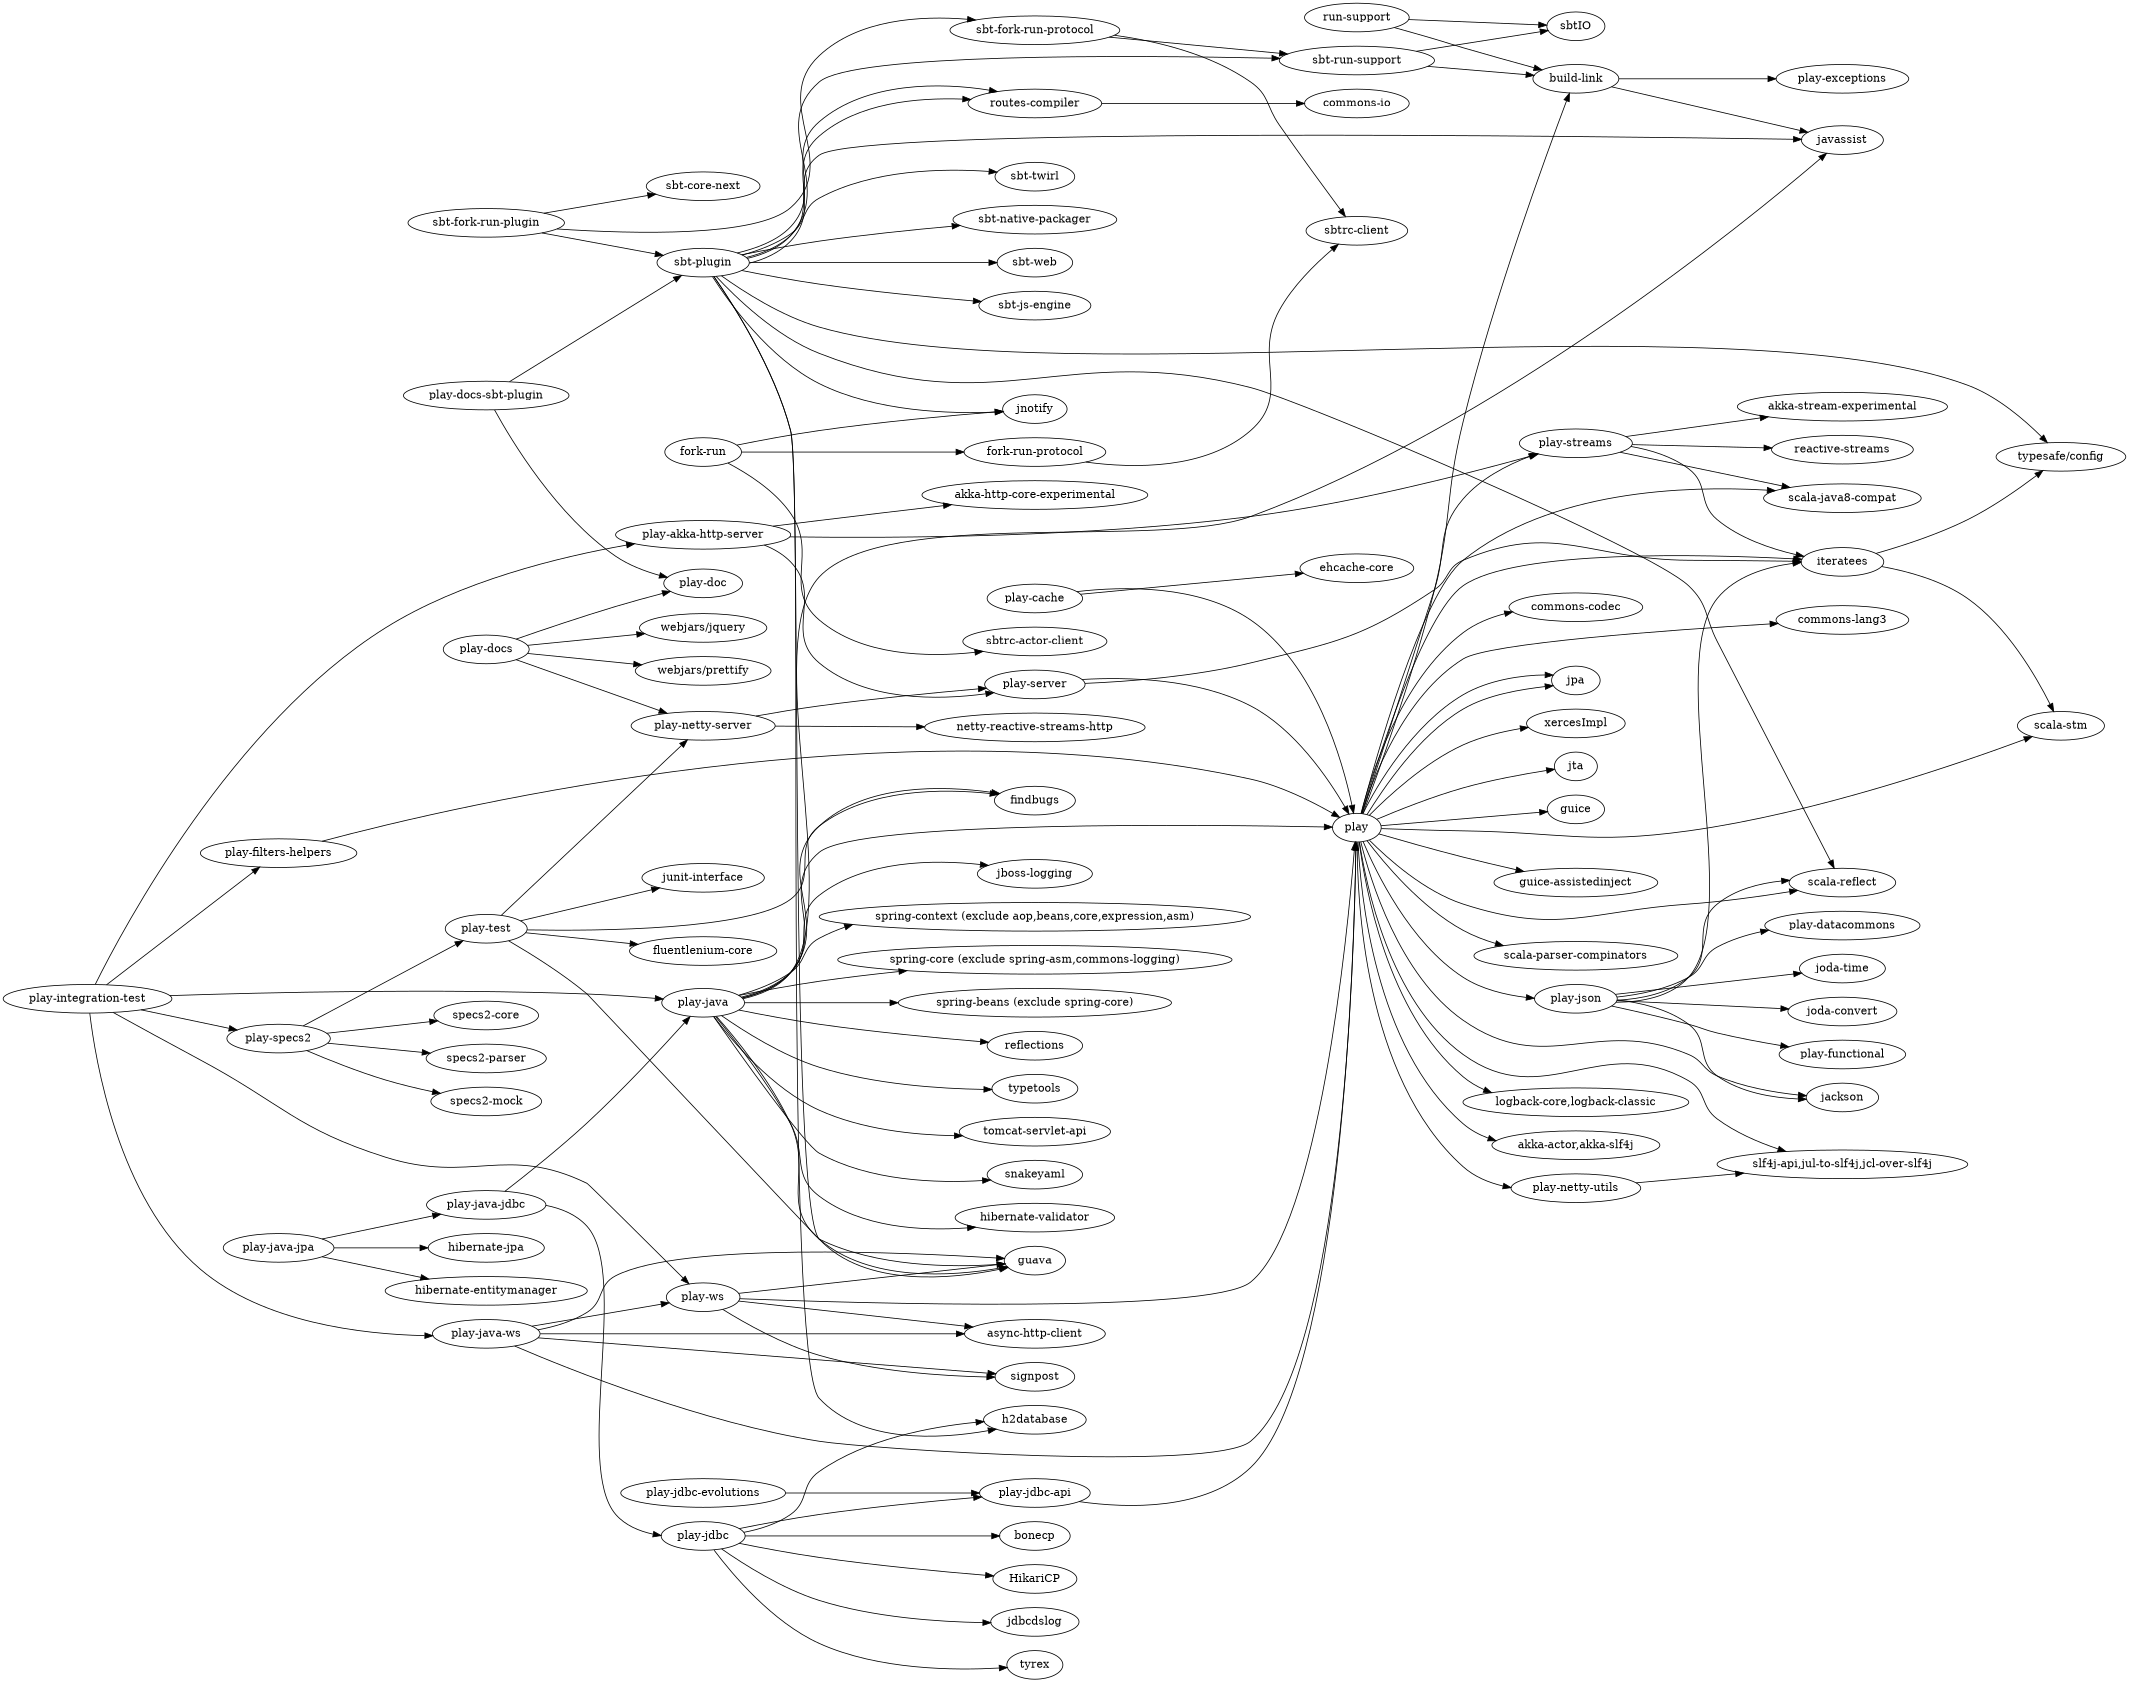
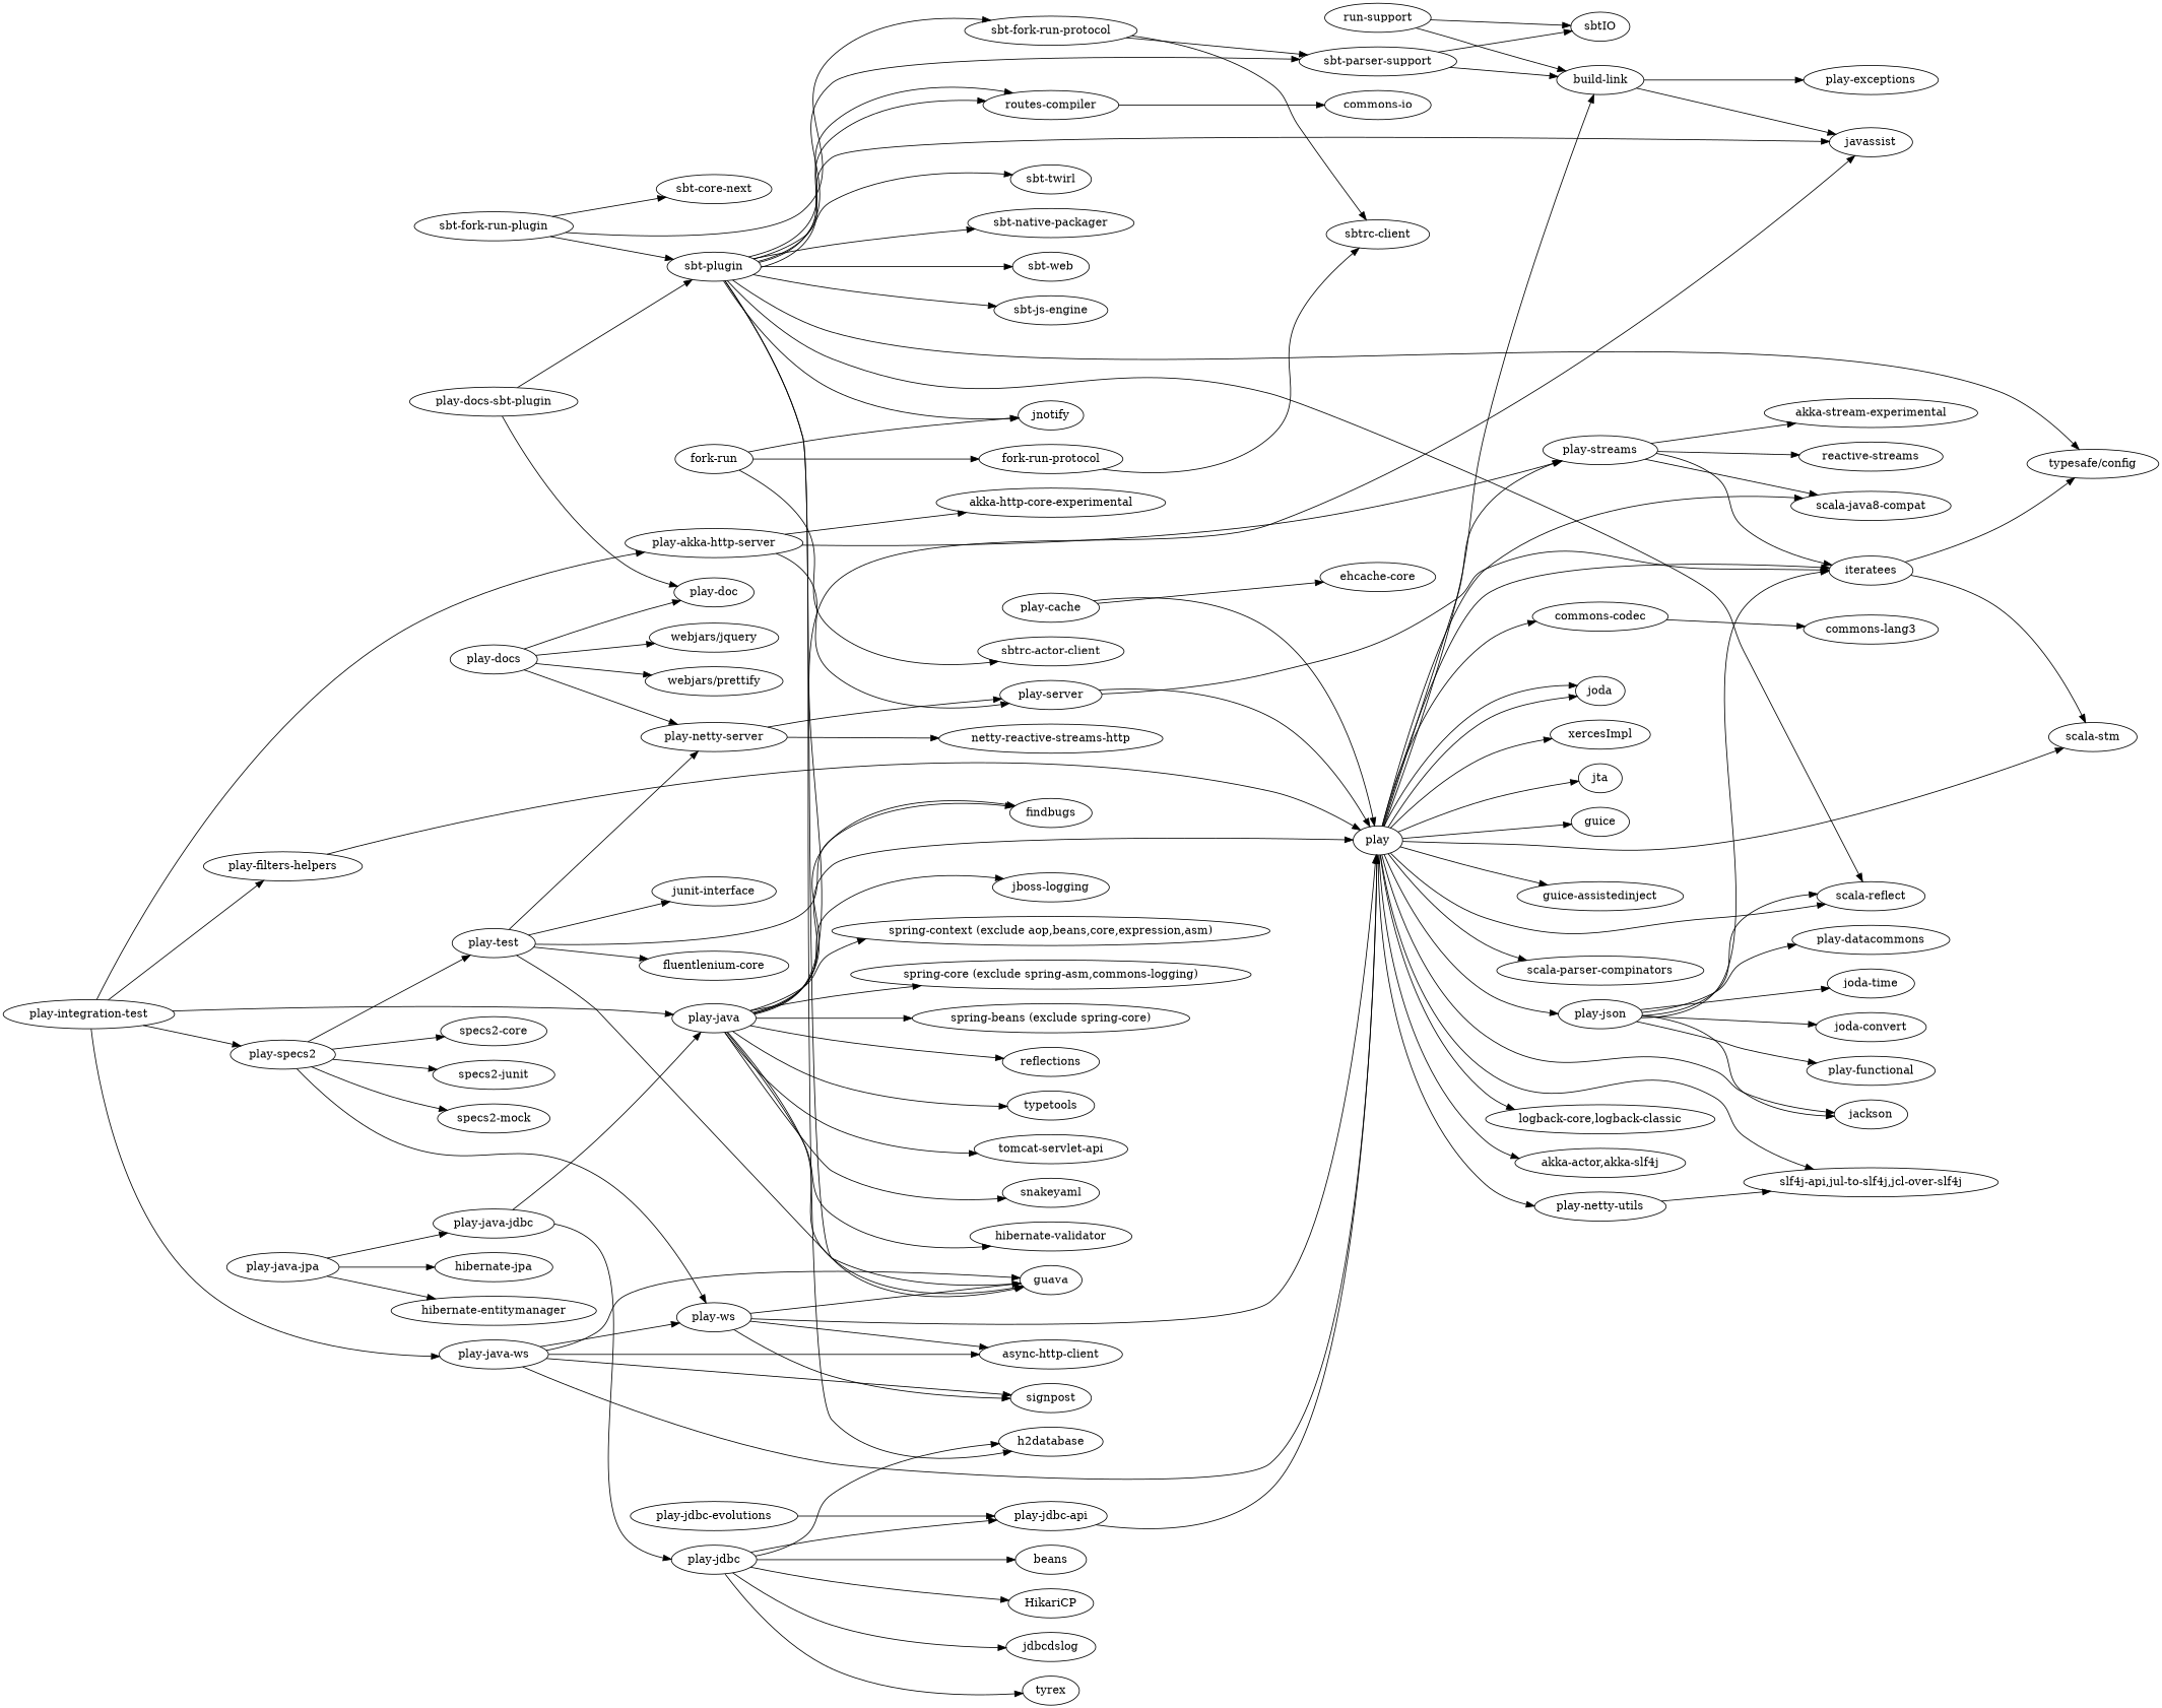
  digraph {
    rankdir=LR
    "build-link"
    "play-exceptions"
    javassist
    "run-support"
    sbtIO
-   "sbt-run-support"
+   "sbt-run-support" [label="sbt-parser-support"]
    "routes-compiler"
    "commons-io"
    iteratees
    "scala-stm"
    "typesafe/config"
    "play-streams"
    "reactive-streams"
    "akka-stream-experimental"
    "scala-java8-compat"
    "play-json"
    "play-functional"
    "play-datacommons"
    "joda-time"
    "joda-convert"
    "scala-reflect"
    jackson
    "play-netty-utils"
    "slf4j-api,jul-to-slf4j,jcl-over-slf4j"
    play
    "logback-core,logback-classic"
    "akka-actor,akka-slf4j"
    "commons-codec"
-   joda [label=jpa]
+   joda
    "commons-lang3"
    xercesImpl
    jta
    guice
    "guice-assistedinject"
    "scala-parser-compinators"
    "play-server"
    "play-netty-server"
    "netty-reactive-streams-http"
    "play-akka-http-server"
    "akka-http-core-experimental"
    "play-jdbc-api"
    "play-jdbc"
-   bonecp
+   bonecp [label=beans]
    HikariCP
    jdbcdslog
    h2database
    tyrex
    "play-jdbc-evolutions"
    "play-java-jdbc"
    "play-java"
    guava
    findbugs
    snakeyaml
    "hibernate-validator"
    "jboss-logging"
    "spring-context (exclude aop,beans,core,expression,asm)"
    "spring-core (exclude spring-asm,commons-logging)"
    "spring-beans (exclude spring-core)"
    reflections
    typetools
    "tomcat-servlet-api"
    "play-java-jpa"
    "hibernate-jpa"
    "hibernate-entitymanager"
    "play-test"
    "junit-interface"
    "fluentlenium-core"
    "play-specs2"
    "specs2-core"
-   "specs2-junit" [label="specs2-parser"]
+   "specs2-junit"
    "specs2-mock"
    "play-docs"
    "play-doc"
    "webjars/jquery"
    "webjars/prettify"
    "sbt-plugin"
    jnotify
    "sbt-twirl"
    "sbt-native-packager"
    "sbt-web"
    "sbt-js-engine"
    "fork-run-protocol"
    "sbtrc-client"
    "sbt-fork-run-protocol"
    "fork-run"
    "sbtrc-actor-client"
    "sbt-fork-run-plugin"
    "sbt-core-next"
    "play-ws"
    "async-http-client"
    signpost
    "play-java-ws"
    "play-filters-helpers"
    "play-integration-test"
    "play-cache"
    "ehcache-core"
    "play-docs-sbt-plugin"
    "build-link" -> "play-exceptions"
    "build-link" -> javassist
    "run-support" -> "build-link"
    "run-support" -> sbtIO
    "sbt-run-support" -> "build-link"
    "sbt-run-support" -> sbtIO
    "routes-compiler" -> "commons-io"
    iteratees -> "scala-stm"
    iteratees -> "typesafe/config"
    "play-streams" -> iteratees
    "play-streams" -> "reactive-streams"
    "play-streams" -> "akka-stream-experimental"
    "play-streams" -> "scala-java8-compat"
    "play-json" -> iteratees
    "play-json" -> "play-functional"
    "play-json" -> "play-datacommons"
    "play-json" -> "joda-time"
    "play-json" -> "joda-convert"
    "play-json" -> "scala-reflect"
    "play-json" -> jackson
    "play-netty-utils" -> "slf4j-api,jul-to-slf4j,jcl-over-slf4j"
    play -> "build-link"
    play -> iteratees
    play -> "scala-stm"
    play -> "play-streams"
    play -> "scala-java8-compat"
    play -> "play-json"
    play -> "scala-reflect"
    play -> jackson
    play -> "play-netty-utils"
    play -> "slf4j-api,jul-to-slf4j,jcl-over-slf4j"
    play -> "logback-core,logback-classic"
    play -> "akka-actor,akka-slf4j"
    play -> "commons-codec"
    play -> joda
    play -> joda
-   play -> "commons-lang3"
+   "commons-codec" -> "commons-lang3"
    play -> xercesImpl
    play -> jta
    play -> guice
    play -> "guice-assistedinject"
    play -> "scala-parser-compinators"
    "play-server" -> iteratees
    "play-server" -> play
    "play-netty-server" -> "play-server"
    "play-netty-server" -> "netty-reactive-streams-http"
    "play-akka-http-server" -> "play-streams"
    "play-akka-http-server" -> "play-server"
    "play-akka-http-server" -> "akka-http-core-experimental"
    "play-jdbc-api" -> play
    "play-jdbc" -> "play-jdbc-api"
    "play-jdbc" -> bonecp
    "play-jdbc" -> HikariCP
    "play-jdbc" -> jdbcdslog
    "play-jdbc" -> h2database
    "play-jdbc" -> tyrex
    "play-jdbc-evolutions" -> "play-jdbc-api"
    "play-java-jdbc" -> "play-jdbc"
    "play-java-jdbc" -> "play-java"
    "play-java" -> javassist
    "play-java" -> play
    "play-java" -> guava
    "play-java" -> findbugs
    "play-java" -> snakeyaml
    "play-java" -> "hibernate-validator"
    "play-java" -> "jboss-logging"
    "play-java" -> "spring-context (exclude aop,beans,core,expression,asm)"
    "play-java" -> "spring-core (exclude spring-asm,commons-logging)"
    "play-java" -> "spring-beans (exclude spring-core)"
    "play-java" -> reflections
    "play-java" -> typetools
    "play-java" -> "tomcat-servlet-api"
    "play-java-jpa" -> "play-java-jdbc"
    "play-java-jpa" -> "hibernate-jpa"
    "play-java-jpa" -> "hibernate-entitymanager"
    "play-test" -> "play-netty-server"
    "play-test" -> guava
    "play-test" -> findbugs
    "play-test" -> "junit-interface"
    "play-test" -> "fluentlenium-core"
    "play-specs2" -> "play-test"
    "play-specs2" -> "specs2-core"
    "play-specs2" -> "specs2-junit"
    "play-specs2" -> "specs2-mock"
    "play-docs" -> "play-netty-server"
    "play-docs" -> "play-doc"
    "play-docs" -> "webjars/jquery"
    "play-docs" -> "webjars/prettify"
    "sbt-plugin" -> javassist
    "sbt-plugin" -> "sbt-run-support"
    "sbt-plugin" -> "routes-compiler"
    "sbt-plugin" -> "routes-compiler"
    "sbt-plugin" -> "typesafe/config"
    "sbt-plugin" -> "scala-reflect"
    "sbt-plugin" -> h2database
    "sbt-plugin" -> guava
    "sbt-plugin" -> jnotify
    "sbt-plugin" -> "sbt-twirl"
    "sbt-plugin" -> "sbt-native-packager"
    "sbt-plugin" -> "sbt-web"
    "sbt-plugin" -> "sbt-js-engine"
    "fork-run-protocol" -> "sbtrc-client"
    "sbt-fork-run-protocol" -> "sbt-run-support"
    "sbt-fork-run-protocol" -> "sbtrc-client"
    "fork-run" -> jnotify
    "fork-run" -> "fork-run-protocol"
    "fork-run" -> "sbtrc-actor-client"
    "sbt-fork-run-plugin" -> "sbt-plugin"
    "sbt-fork-run-plugin" -> "sbt-fork-run-protocol"
    "sbt-fork-run-plugin" -> "sbt-core-next"
    "play-ws" -> play
    "play-ws" -> guava
    "play-ws" -> "async-http-client"
    "play-ws" -> signpost
    "play-java-ws" -> play
    "play-java-ws" -> guava
    "play-java-ws" -> "play-ws"
    "play-java-ws" -> "async-http-client"
    "play-java-ws" -> signpost
    "play-filters-helpers" -> play
    "play-integration-test" -> "play-akka-http-server"
    "play-integration-test" -> "play-java"
    "play-integration-test" -> "play-specs2"
-   "play-integration-test" -> "play-ws"
+   "play-specs2" -> "play-ws"
    "play-integration-test" -> "play-java-ws"
    "play-integration-test" -> "play-filters-helpers"
    "play-cache" -> play
    "play-cache" -> "ehcache-core"
    "play-docs-sbt-plugin" -> "play-doc"
    "play-docs-sbt-plugin" -> "sbt-plugin"
  }
